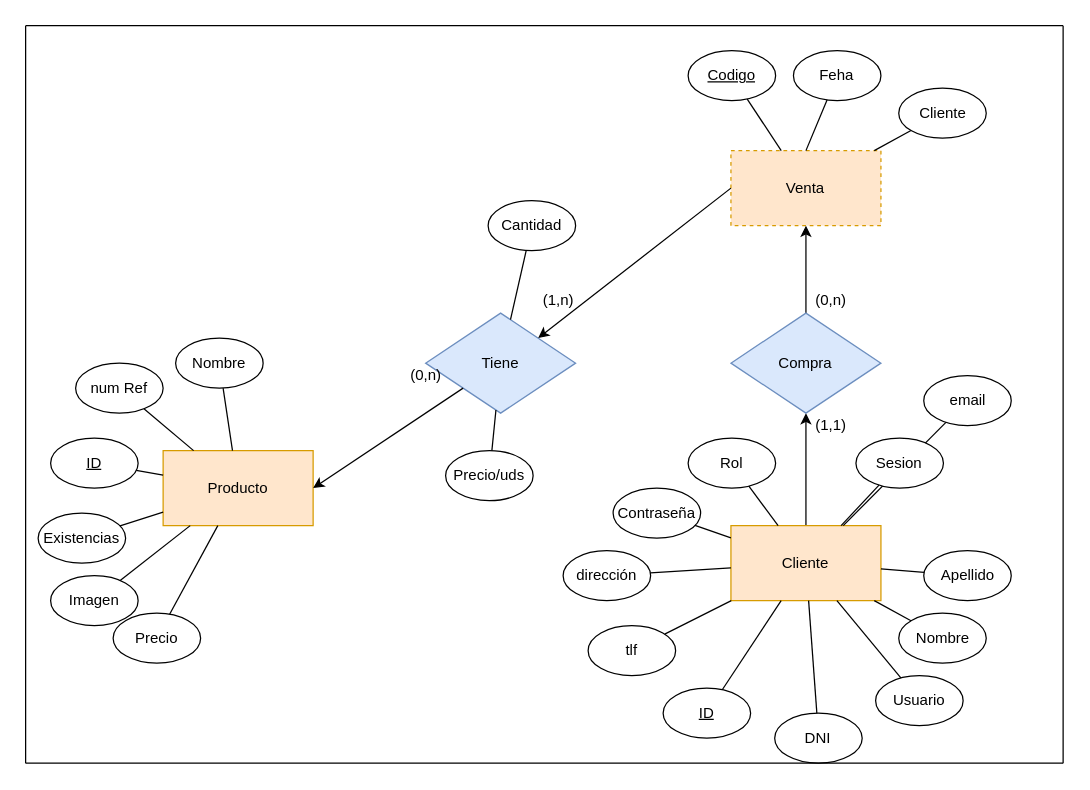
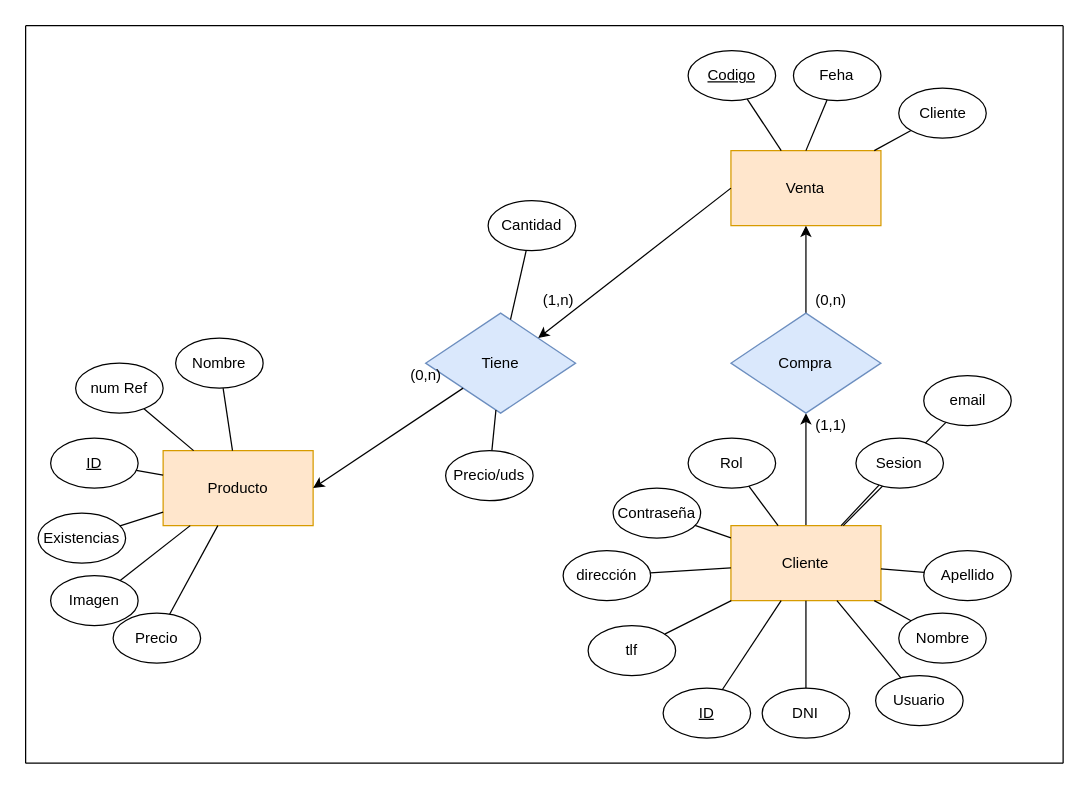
  <mxCell id="0" />
  <mxCell id="1" parent="0" />
  <mxCell id="2" value="Producto" style="rounded=0;whiteSpace=wrap;html=1;fillColor=#ffe6cc;strokeColor=#d79b00;" parent="1" vertex="1"><mxGeometry x="130" y="360" width="120" height="60" as="geometry" /></mxCell>
  <mxCell id="3" value="&lt;u&gt;ID&lt;/u&gt;" style="ellipse;whiteSpace=wrap;html=1;" parent="1" vertex="1"><mxGeometry x="40" y="350" width="70" height="40" as="geometry" /></mxCell>
  <mxCell id="4" value="num Ref" style="ellipse;whiteSpace=wrap;html=1;" parent="1" vertex="1"><mxGeometry x="60" y="290" width="70" height="40" as="geometry" /></mxCell>
  <mxCell id="5" value="Imagen" style="ellipse;whiteSpace=wrap;html=1;" parent="1" vertex="1"><mxGeometry x="40" y="460" width="70" height="40" as="geometry" /></mxCell>
  <mxCell id="6" value="Existencias" style="ellipse;whiteSpace=wrap;html=1;" parent="1" vertex="1"><mxGeometry y="410" width="70" height="40" as="geometry" x="30" /></mxCell>
  <mxCell id="7" value="" style="endArrow=none;html=1;rounded=0;" parent="1" source="2" target="3" edge="1"><mxGeometry width="50" height="50" relative="1" as="geometry"><mxPoint x="580" y="560" as="sourcePoint" /><mxPoint x="630" y="510" as="targetPoint" /></mxGeometry></mxCell>
  <mxCell id="8" value="" style="endArrow=none;html=1;rounded=0;" parent="1" source="2" target="5" edge="1"><mxGeometry width="50" height="50" relative="1" as="geometry"><mxPoint x="580" y="560" as="sourcePoint" /><mxPoint x="270" y="340" as="targetPoint" /></mxGeometry></mxCell>
  <mxCell id="9" value="" style="endArrow=none;html=1;rounded=0;" parent="1" source="2" target="4" edge="1"><mxGeometry width="50" height="50" relative="1" as="geometry"><mxPoint x="270" y="540" as="sourcePoint" /><mxPoint x="320" y="490" as="targetPoint" /></mxGeometry></mxCell>
  <mxCell id="10" value="" style="endArrow=none;html=1;rounded=0;" parent="1" source="2" target="6" edge="1"><mxGeometry width="50" height="50" relative="1" as="geometry"><mxPoint x="580" y="560" as="sourcePoint" /><mxPoint x="630" y="510" as="targetPoint" /></mxGeometry></mxCell>
  <mxCell id="11" value="Tiene" style="rhombus;whiteSpace=wrap;html=1;fillColor=#dae8fc;strokeColor=#6c8ebf;" parent="1" vertex="1"><mxGeometry x="340" y="250" width="120" height="80" as="geometry" /></mxCell>
  <mxCell id="12" style="edgeStyle=orthogonalEdgeStyle;rounded=0;orthogonalLoop=1;jettySize=auto;html=1;entryX=0.5;entryY=1;entryDx=0;entryDy=0;" parent="1" source="13" target="38" edge="1"><mxGeometry relative="1" as="geometry" /></mxCell>
  <mxCell id="13" value="Cliente" style="rounded=0;whiteSpace=wrap;html=1;fillColor=#ffe6cc;strokeColor=#d79b00;" parent="1" vertex="1"><mxGeometry x="584.25" y="420" width="120" height="60" as="geometry" /></mxCell>
  <mxCell id="14" value="" style="endArrow=classic;html=1;rounded=0;entryX=1;entryY=0.5;entryDx=0;entryDy=0;" parent="1" source="11" target="2" edge="1"><mxGeometry width="50" height="50" relative="1" as="geometry"><mxPoint x="560" y="540" as="sourcePoint" /><mxPoint x="610" y="490" as="targetPoint" /></mxGeometry></mxCell>
  <mxCell id="15" value="&lt;u&gt;ID&lt;/u&gt;" style="ellipse;whiteSpace=wrap;html=1;" parent="1" vertex="1"><mxGeometry x="530" y="550" width="70" height="40" as="geometry" /></mxCell>
  <mxCell id="16" value="tlf" style="ellipse;whiteSpace=wrap;html=1;" parent="1" vertex="1"><mxGeometry x="470" y="500" width="70" height="40" as="geometry" /></mxCell>
  <mxCell id="17" value="dirección" style="ellipse;whiteSpace=wrap;html=1;" parent="1" vertex="1"><mxGeometry x="450" y="440" width="70" height="40" as="geometry" /></mxCell>
  <mxCell id="18" value="email" style="ellipse;whiteSpace=wrap;html=1;" parent="1" vertex="1"><mxGeometry x="738.5" y="300" width="70" height="40" as="geometry" /></mxCell>
  <mxCell id="19" value="Nombre" style="ellipse;whiteSpace=wrap;html=1;" parent="1" vertex="1"><mxGeometry x="718.5" y="490" width="70" height="40" as="geometry" /></mxCell>
  <mxCell id="20" value="Apellido" style="ellipse;whiteSpace=wrap;html=1;" parent="1" vertex="1"><mxGeometry x="738.5" y="440" width="70" height="40" as="geometry" /></mxCell>
  <mxCell id="21" value="" style="endArrow=none;html=1;rounded=0;" parent="1" source="13" target="15" edge="1"><mxGeometry width="50" height="50" relative="1" as="geometry"><mxPoint x="598.5" y="600" as="sourcePoint" /><mxPoint x="648.5" y="550" as="targetPoint" /></mxGeometry></mxCell>
  <mxCell id="22" value="" style="endArrow=none;html=1;rounded=0;" parent="1" source="13" target="16" edge="1"><mxGeometry width="50" height="50" relative="1" as="geometry"><mxPoint x="658.5" y="410" as="sourcePoint" /><mxPoint x="708.5" y="360" as="targetPoint" /></mxGeometry></mxCell>
  <mxCell id="23" value="" style="endArrow=none;html=1;rounded=0;" parent="1" source="13" target="17" edge="1"><mxGeometry width="50" height="50" relative="1" as="geometry"><mxPoint x="498.5" y="680" as="sourcePoint" /><mxPoint x="548.5" y="630" as="targetPoint" /></mxGeometry></mxCell>
  <mxCell id="24" value="" style="endArrow=none;html=1;rounded=0;" parent="1" source="13" target="18" edge="1"><mxGeometry width="50" height="50" relative="1" as="geometry"><mxPoint x="598.5" y="600" as="sourcePoint" /><mxPoint x="648.5" y="550" as="targetPoint" /></mxGeometry></mxCell>
  <mxCell id="25" value="" style="endArrow=none;html=1;rounded=0;" parent="1" source="13" target="20" edge="1"><mxGeometry width="50" height="50" relative="1" as="geometry"><mxPoint x="598.5" y="600" as="sourcePoint" /><mxPoint x="648.5" y="550" as="targetPoint" /></mxGeometry></mxCell>
  <mxCell id="26" value="" style="endArrow=none;html=1;rounded=0;" parent="1" source="13" target="19" edge="1"><mxGeometry width="50" height="50" relative="1" as="geometry"><mxPoint x="718.5" y="464.8" as="sourcePoint" /><mxPoint x="748.838" y="467.227" as="targetPoint" /></mxGeometry></mxCell>
  <mxCell id="27" value="Precio" style="ellipse;whiteSpace=wrap;html=1;" parent="1" vertex="1"><mxGeometry x="90" y="490" width="70" height="40" as="geometry" /></mxCell>
  <mxCell id="28" value="" style="endArrow=none;html=1;rounded=0;" parent="1" source="27" target="2" edge="1"><mxGeometry width="50" height="50" relative="1" as="geometry"><mxPoint x="460" y="480" as="sourcePoint" /><mxPoint x="510" y="430" as="targetPoint" /></mxGeometry></mxCell>
  <mxCell id="29" value="Usuario" style="ellipse;whiteSpace=wrap;html=1;" parent="1" vertex="1"><mxGeometry x="700" y="540" width="70" height="40" as="geometry" /></mxCell>
  <mxCell id="30" value="Contraseña" style="ellipse;whiteSpace=wrap;html=1;" parent="1" vertex="1"><mxGeometry x="490" y="390" width="70" height="40" as="geometry" /></mxCell>
  <mxCell id="31" value="" style="endArrow=none;html=1;rounded=0;" parent="1" source="13" target="29" edge="1"><mxGeometry width="50" height="50" relative="1" as="geometry"><mxPoint x="588.5" y="700" as="sourcePoint" /><mxPoint x="638.5" y="650" as="targetPoint" /></mxGeometry></mxCell>
  <mxCell id="32" value="" style="endArrow=none;html=1;rounded=0;" parent="1" source="30" target="13" edge="1"><mxGeometry width="50" height="50" relative="1" as="geometry"><mxPoint x="588.5" y="700" as="sourcePoint" /><mxPoint x="638.5" y="650" as="targetPoint" /></mxGeometry></mxCell>
- <mxCell id="33" value="DNI" style="ellipse;whiteSpace=wrap;html=1;" parent="1" vertex="1"><mxGeometry x="619.25" y="570" width="70" height="40" as="geometry" /></mxCell>
+ <mxCell id="33" value="DNI" style="ellipse;whiteSpace=wrap;html=1;" parent="1" vertex="1"><mxGeometry x="609.25" y="550" width="70" height="40" as="geometry" /></mxCell>
  <mxCell id="34" value="" style="endArrow=none;html=1;rounded=0;" parent="1" source="33" target="13" edge="1"><mxGeometry width="50" height="50" relative="1" as="geometry"><mxPoint x="568.5" y="470" as="sourcePoint" /><mxPoint x="618.5" y="420" as="targetPoint" /></mxGeometry></mxCell>
- <mxCell id="35" value="Venta" style="rounded=0;whiteSpace=wrap;html=1;fillColor=#ffe6cc;strokeColor=#d79b00;dashed=1;" parent="1" vertex="1"><mxGeometry x="584.25" y="120" width="120" height="60" as="geometry" /></mxCell>
+ <mxCell id="35" value="Venta" style="rounded=0;whiteSpace=wrap;html=1;fillColor=#ffe6cc;strokeColor=#d79b00;" parent="1" vertex="1"><mxGeometry x="584.25" y="120" width="120" height="60" as="geometry" /></mxCell>
  <mxCell id="36" value="" style="endArrow=classic;html=1;rounded=0;entryX=1;entryY=0;entryDx=0;entryDy=0;exitX=0;exitY=0.5;exitDx=0;exitDy=0;" parent="1" source="35" target="11" edge="1"><mxGeometry width="50" height="50" relative="1" as="geometry"><mxPoint x="534.25" y="360" as="sourcePoint" /><mxPoint x="464.25" y="110" as="targetPoint" /></mxGeometry></mxCell>
  <mxCell id="37" style="edgeStyle=orthogonalEdgeStyle;rounded=0;orthogonalLoop=1;jettySize=auto;html=1;" parent="1" source="38" target="35" edge="1"><mxGeometry relative="1" as="geometry" /></mxCell>
  <mxCell id="38" value="Compra" style="rhombus;whiteSpace=wrap;html=1;fillColor=#dae8fc;strokeColor=#6c8ebf;" parent="1" vertex="1"><mxGeometry x="584.25" y="250" width="120" height="80" as="geometry" /></mxCell>
  <mxCell id="39" value="(1,1)" style="text;html=1;align=center;verticalAlign=middle;resizable=0;points=[];autosize=1;strokeColor=none;fillColor=none;" parent="1" vertex="1"><mxGeometry x="644.25" y="330" width="40" height="20" as="geometry" /></mxCell>
  <mxCell id="40" value="(0,n)" style="text;html=1;align=center;verticalAlign=middle;resizable=0;points=[];autosize=1;strokeColor=none;fillColor=none;" parent="1" vertex="1"><mxGeometry x="644.25" y="230" width="40" height="20" as="geometry" /></mxCell>
  <mxCell id="41" value="(1,n)" style="text;html=1;align=center;verticalAlign=middle;resizable=0;points=[];autosize=1;strokeColor=none;fillColor=none;" parent="1" vertex="1"><mxGeometry x="426" y="230" width="40" height="20" as="geometry" /></mxCell>
  <mxCell id="42" value="(0,n)" style="text;html=1;align=center;verticalAlign=middle;resizable=0;points=[];autosize=1;strokeColor=none;fillColor=none;" parent="1" vertex="1"><mxGeometry x="320" y="290" width="40" height="20" as="geometry" /></mxCell>
  <mxCell id="43" value="Precio/uds" style="ellipse;whiteSpace=wrap;html=1;" parent="1" vertex="1"><mxGeometry x="356" y="360" width="70" height="40" as="geometry" /></mxCell>
  <mxCell id="44" value="Cantidad" style="ellipse;whiteSpace=wrap;html=1;" parent="1" vertex="1"><mxGeometry x="390" y="160" width="70" height="40" as="geometry" /></mxCell>
  <mxCell id="45" value="" style="endArrow=none;html=1;rounded=0;" parent="1" source="11" target="43" edge="1"><mxGeometry width="50" height="50" relative="1" as="geometry"><mxPoint x="570" y="560" as="sourcePoint" /><mxPoint x="620" y="510" as="targetPoint" /></mxGeometry></mxCell>
  <mxCell id="46" value="" style="endArrow=none;html=1;rounded=0;" parent="1" source="11" target="44" edge="1"><mxGeometry width="50" height="50" relative="1" as="geometry"><mxPoint x="570" y="560" as="sourcePoint" /><mxPoint x="620" y="510" as="targetPoint" /></mxGeometry></mxCell>
  <mxCell id="47" value="&lt;u&gt;Codigo&lt;/u&gt;" style="ellipse;whiteSpace=wrap;html=1;" parent="1" vertex="1"><mxGeometry x="550" y="40" width="70" height="40" as="geometry" /></mxCell>
  <mxCell id="48" value="Feha" style="ellipse;whiteSpace=wrap;html=1;" parent="1" vertex="1"><mxGeometry x="634.25" y="40" width="70" height="40" as="geometry" /></mxCell>
  <mxCell id="49" value="Cliente" style="ellipse;whiteSpace=wrap;html=1;" parent="1" vertex="1"><mxGeometry x="718.5" y="70" width="70" height="40" as="geometry" /></mxCell>
  <mxCell id="50" value="" style="endArrow=none;html=1;rounded=0;" parent="1" source="35" target="47" edge="1"><mxGeometry width="50" height="50" relative="1" as="geometry"><mxPoint x="570" y="560" as="sourcePoint" /><mxPoint x="620" y="510" as="targetPoint" /></mxGeometry></mxCell>
  <mxCell id="51" value="" style="endArrow=none;html=1;rounded=0;" parent="1" source="35" target="49" edge="1"><mxGeometry width="50" height="50" relative="1" as="geometry"><mxPoint x="570" y="560" as="sourcePoint" /><mxPoint x="620" y="510" as="targetPoint" /></mxGeometry></mxCell>
  <mxCell id="52" value="" style="endArrow=none;html=1;rounded=0;exitX=0.5;exitY=0;exitDx=0;exitDy=0;" parent="1" source="35" target="48" edge="1"><mxGeometry width="50" height="50" relative="1" as="geometry"><mxPoint x="650" y="150" as="sourcePoint" /><mxPoint x="669" y="60" as="targetPoint" /></mxGeometry></mxCell>
  <mxCell id="53" value="Nombre" style="ellipse;whiteSpace=wrap;html=1;" vertex="1" parent="1"><mxGeometry x="140" y="270" width="70" height="40" as="geometry" /></mxCell>
  <mxCell id="54" value="" style="endArrow=none;html=1;rounded=0;" edge="1" parent="1" source="2" target="53"><mxGeometry width="50" height="50" relative="1" as="geometry"><mxPoint x="270" y="360" as="sourcePoint" /><mxPoint x="320" y="310" as="targetPoint" /></mxGeometry></mxCell>
  <mxCell id="55" value="Sesion" style="ellipse;whiteSpace=wrap;html=1;" vertex="1" parent="1"><mxGeometry x="684.25" y="350" width="70" height="40" as="geometry" /></mxCell>
  <mxCell id="56" value="Rol" style="ellipse;whiteSpace=wrap;html=1;" vertex="1" parent="1"><mxGeometry x="550" y="350" width="70" height="40" as="geometry" /></mxCell>
  <mxCell id="57" value="" style="endArrow=none;html=1;rounded=0;" edge="1" parent="1" source="13" target="55"><mxGeometry width="50" height="50" relative="1" as="geometry"><mxPoint x="480" y="270" as="sourcePoint" /><mxPoint x="530" y="220" as="targetPoint" /></mxGeometry></mxCell>
  <mxCell id="58" value="" style="endArrow=none;html=1;rounded=0;" edge="1" parent="1" source="13" target="56"><mxGeometry width="50" height="50" relative="1" as="geometry"><mxPoint x="480" y="270" as="sourcePoint" /><mxPoint x="530" y="220" as="targetPoint" /></mxGeometry></mxCell>
  <mxCell id="59" value="" style="endArrow=none;html=1;rounded=0;" edge="1" parent="1"><mxGeometry width="50" height="50" relative="1" as="geometry"><mxPoint x="20" y="610" as="sourcePoint" /><mxPoint x="20" y="20" as="targetPoint" /></mxGeometry></mxCell>
  <mxCell id="60" value="" style="endArrow=none;html=1;rounded=0;" edge="1" parent="1"><mxGeometry width="50" height="50" relative="1" as="geometry"><mxPoint x="850" y="20" as="sourcePoint" /><mxPoint x="20" y="20" as="targetPoint" /></mxGeometry></mxCell>
  <mxCell id="61" value="" style="endArrow=none;html=1;rounded=0;" edge="1" parent="1"><mxGeometry width="50" height="50" relative="1" as="geometry"><mxPoint x="850" y="610" as="sourcePoint" /><mxPoint x="850" y="20" as="targetPoint" /></mxGeometry></mxCell>
  <mxCell id="62" value="" style="endArrow=none;html=1;rounded=0;" edge="1" parent="1"><mxGeometry width="50" height="50" relative="1" as="geometry"><mxPoint x="850" y="610" as="sourcePoint" /><mxPoint x="20" y="610" as="targetPoint" /></mxGeometry></mxCell>
